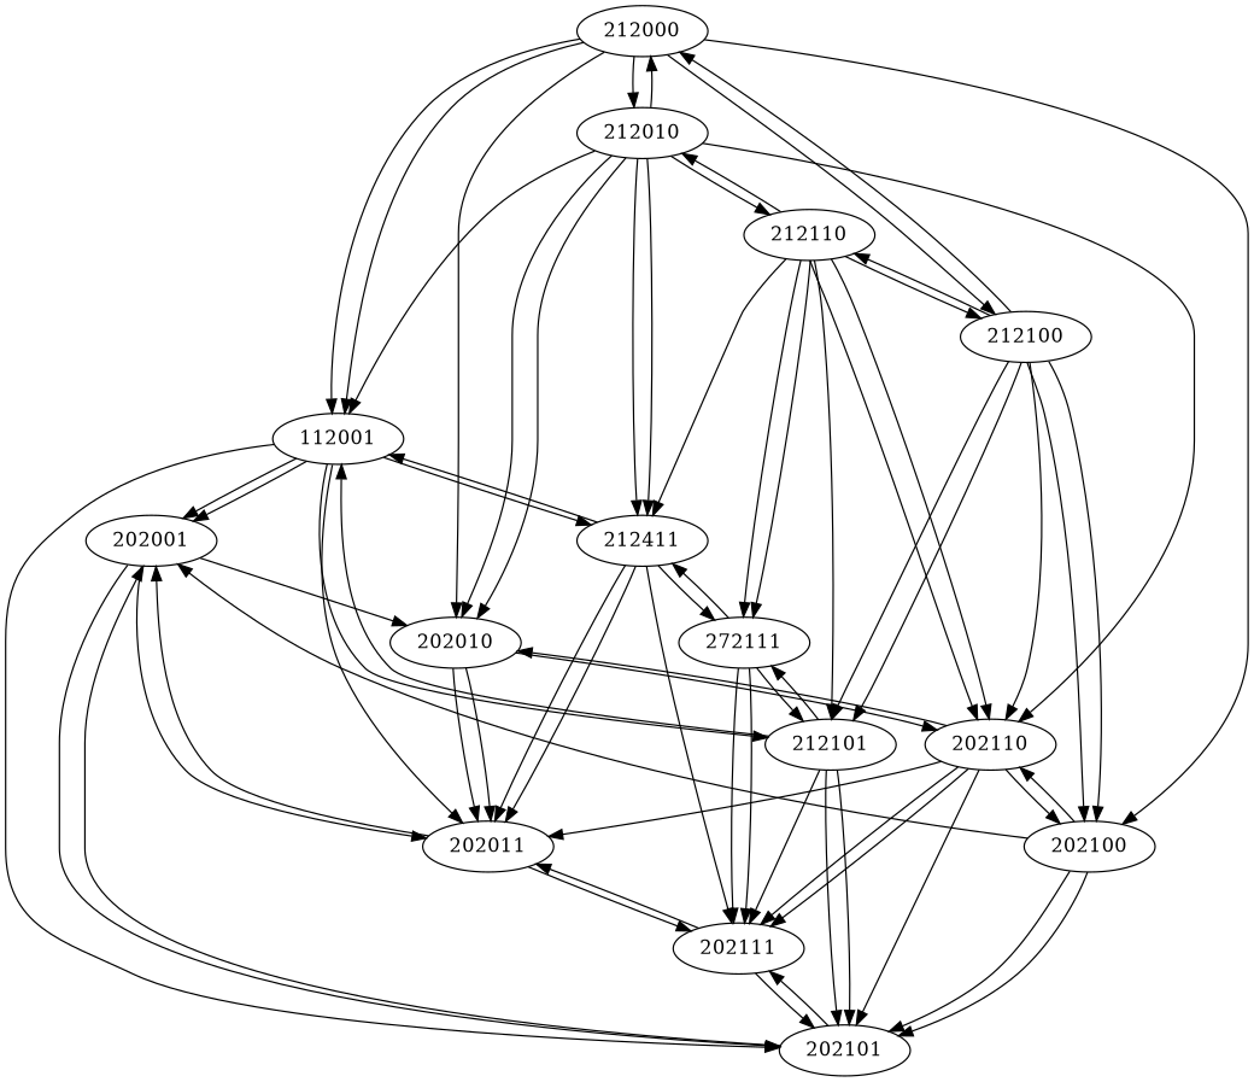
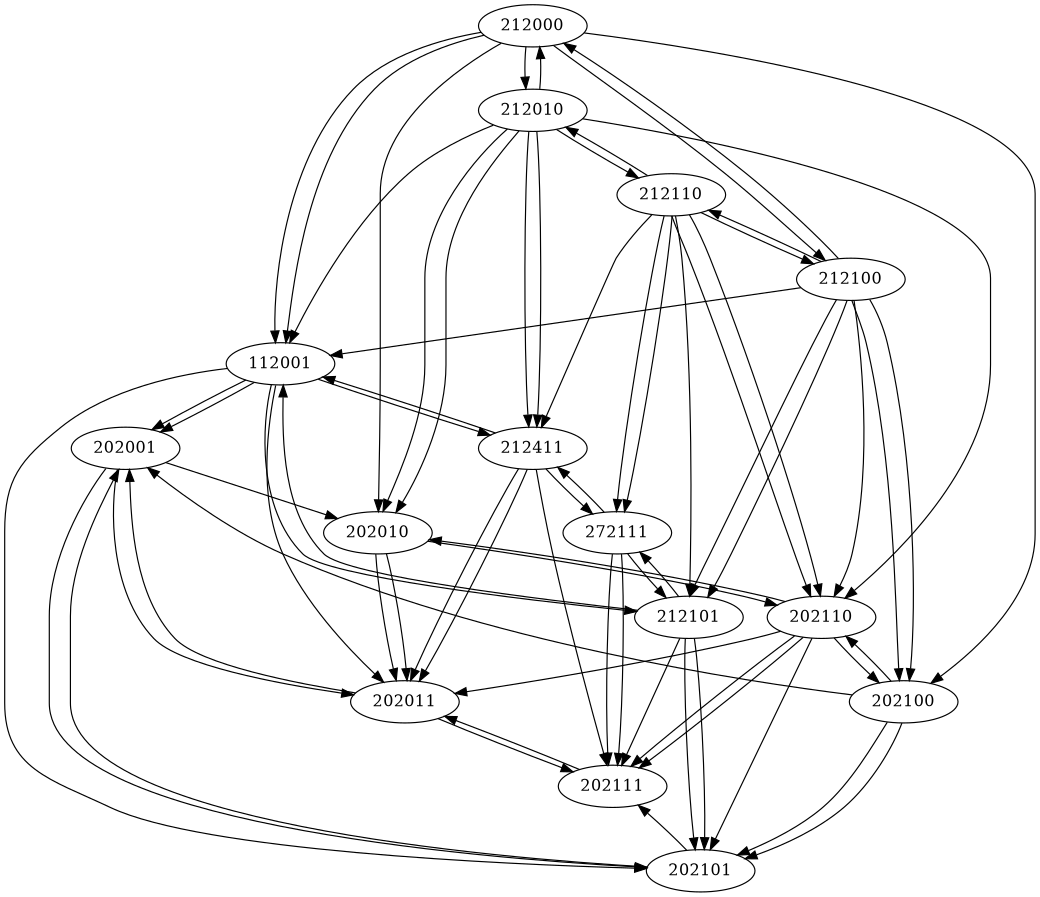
  digraph {
    edge [penwidth=1]
    n1 [label=202001]
    n2 [label=202011]
    n3 [label=202101]
    n4 [label=202010]
    n5 [label=202111]
    n6 [label=202110]
    n7 [label=202100]
    n8 [label=212000]
    n9 [label=112001]
    n10 [label=212010]
    n11 [label=212100]
    n12 [label=212411]
    n13 [label=212101]
    n14 [label=212110]
    n15 [label=272111]
    n1 -> n2
    n1 -> n3
    n1 -> n4
    n2 -> n1
    n2 -> n5
    n3 -> n1
    n3 -> n5
    n4 -> n2
    n4 -> n2
    n4 -> n6
    n5 -> n2
-   n5 -> n3
    n6 -> n2
    n6 -> n3
    n6 -> n4
    n6 -> n5
    n6 -> n5
    n6 -> n7
    n7 -> n1
    n7 -> n3
    n7 -> n3
    n7 -> n6
    n8 -> n4
    n8 -> n7
    n8 -> n9
    n8 -> n9
    n8 -> n10
    n8 -> n11
    n9 -> n1
    n9 -> n1
    n9 -> n2
    n9 -> n3
    n9 -> n12
    n9 -> n13
    n10 -> n4
    n10 -> n4
    n10 -> n6
    n10 -> n8
    n10 -> n9
    n10 -> n12
    n10 -> n12
    n10 -> n14
    n11 -> n6
    n11 -> n7
    n11 -> n7
    n11 -> n8
+   n11 -> n9
    n11 -> n13
    n11 -> n13
    n11 -> n14
    n12 -> n2
    n12 -> n2
    n12 -> n5
    n12 -> n9
    n12 -> n15
    n13 -> n3
    n13 -> n3
    n13 -> n5
    n13 -> n9
    n13 -> n15
    n14 -> n6
    n14 -> n6
    n14 -> n10
    n14 -> n11
    n14 -> n12
    n14 -> n13
    n14 -> n15
    n14 -> n15
    n15 -> n5
    n15 -> n5
    n15 -> n12
    n15 -> n13
  }
